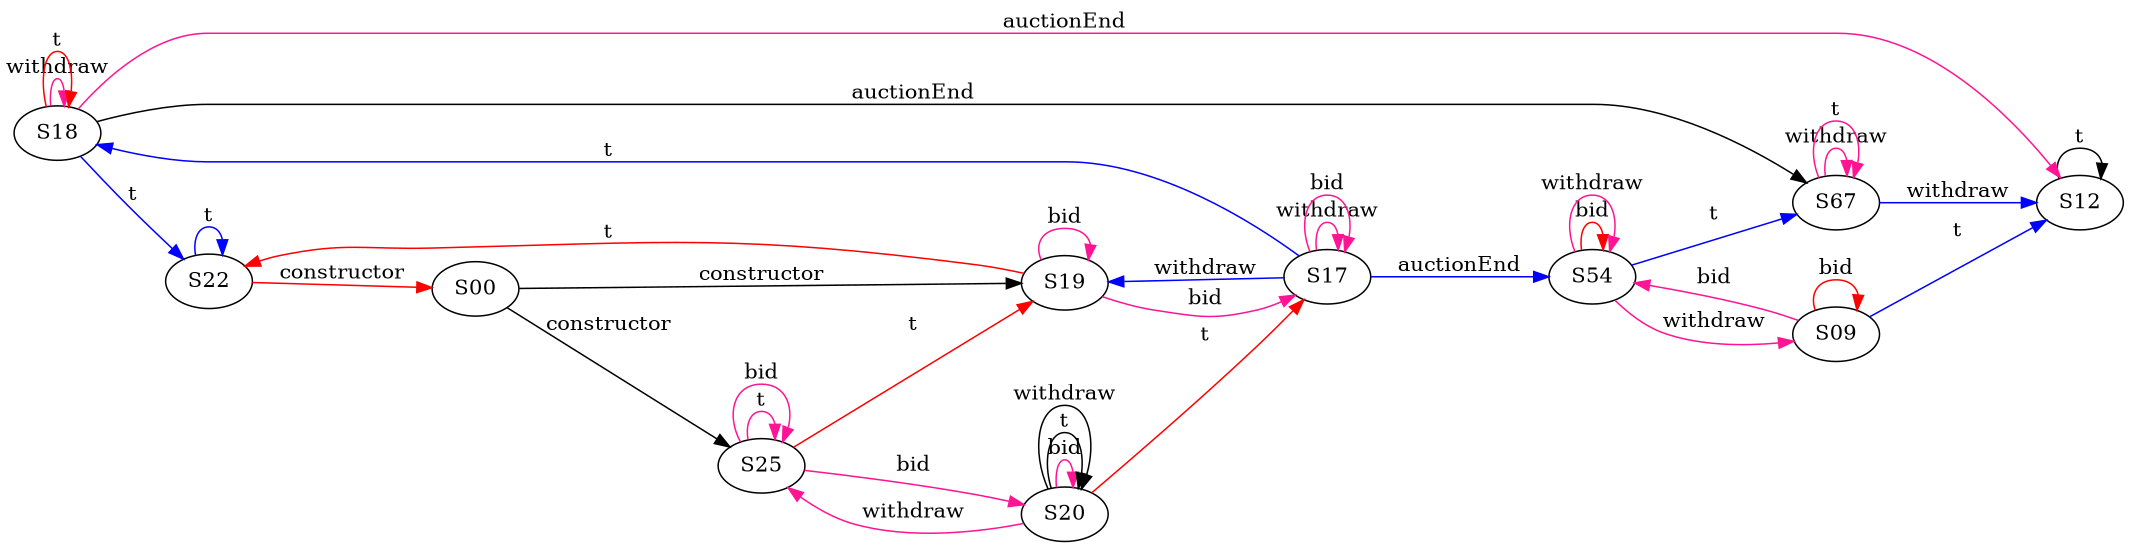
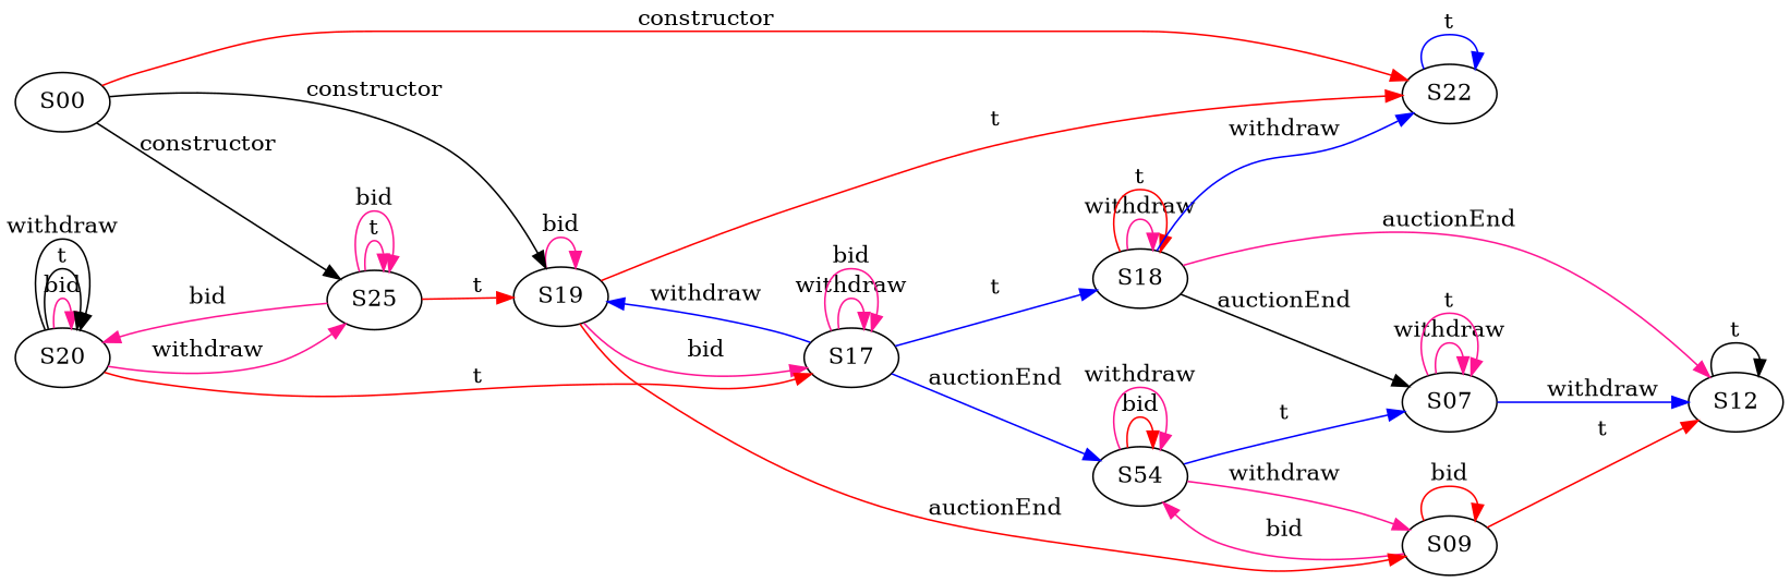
  digraph {
    rankdir=LR
    edge [color=deeppink]
    n1 [label=S54]
    S09
-   S07 [label=S67]
+   S07
    S12
    S17
    S18
    S19
    S22
    S25
    S20
    S00
    n1 -> n1 [color=red label=bid]
    n1 -> n1 [label=withdraw]
    n1 -> S09 [label=withdraw]
    n1 -> S07 [color=blue label=t]
    S09 -> n1 [label=bid]
    S09 -> S09 [color=red label=bid]
-   S09 -> S12 [color=blue label=t]
+   S09 -> S12 [color=red label=t]
    S07 -> S07 [label=withdraw]
    S07 -> S07 [label=t]
    S07 -> S12 [color=blue label=withdraw]
    S12 -> S12 [color=black label=t]
    S17 -> n1 [color=blue label=auctionEnd]
    S17 -> S17 [label=withdraw]
    S17 -> S17 [label=bid]
    S17 -> S18 [color=blue label=t]
    S17 -> S19 [color=blue label=withdraw]
    S18 -> S07 [color=black label=auctionEnd]
    S18 -> S12 [label=auctionEnd]
    S18 -> S18 [label=withdraw]
    S18 -> S18 [color=red label=t]
-   S18 -> S22 [color=blue label=t]
+   S18 -> S22 [color=blue label=withdraw]
+   S19 -> S09 [color=red label=auctionEnd]
    S19 -> S17 [label=bid]
    S19 -> S19 [label=bid]
    S19 -> S22 [color=red label=t]
    S22 -> S22 [color=blue label=t]
    S25 -> S19 [color=red label=t]
    S25 -> S25 [label=t]
    S25 -> S25 [label=bid]
    S25 -> S20 [label=bid]
    S20 -> S17 [color=red label=t]
    S20 -> S25 [label=withdraw]
    S20 -> S20 [label=bid]
    S20 -> S20 [color=black label=t]
    S20 -> S20 [color=black label=withdraw]
    S00 -> S19 [color=black label=constructor]
-   S22 -> S00 [color=red label=constructor]
+   S00 -> S22 [color=red label=constructor]
    S00 -> S25 [color=black label=constructor]
  }
